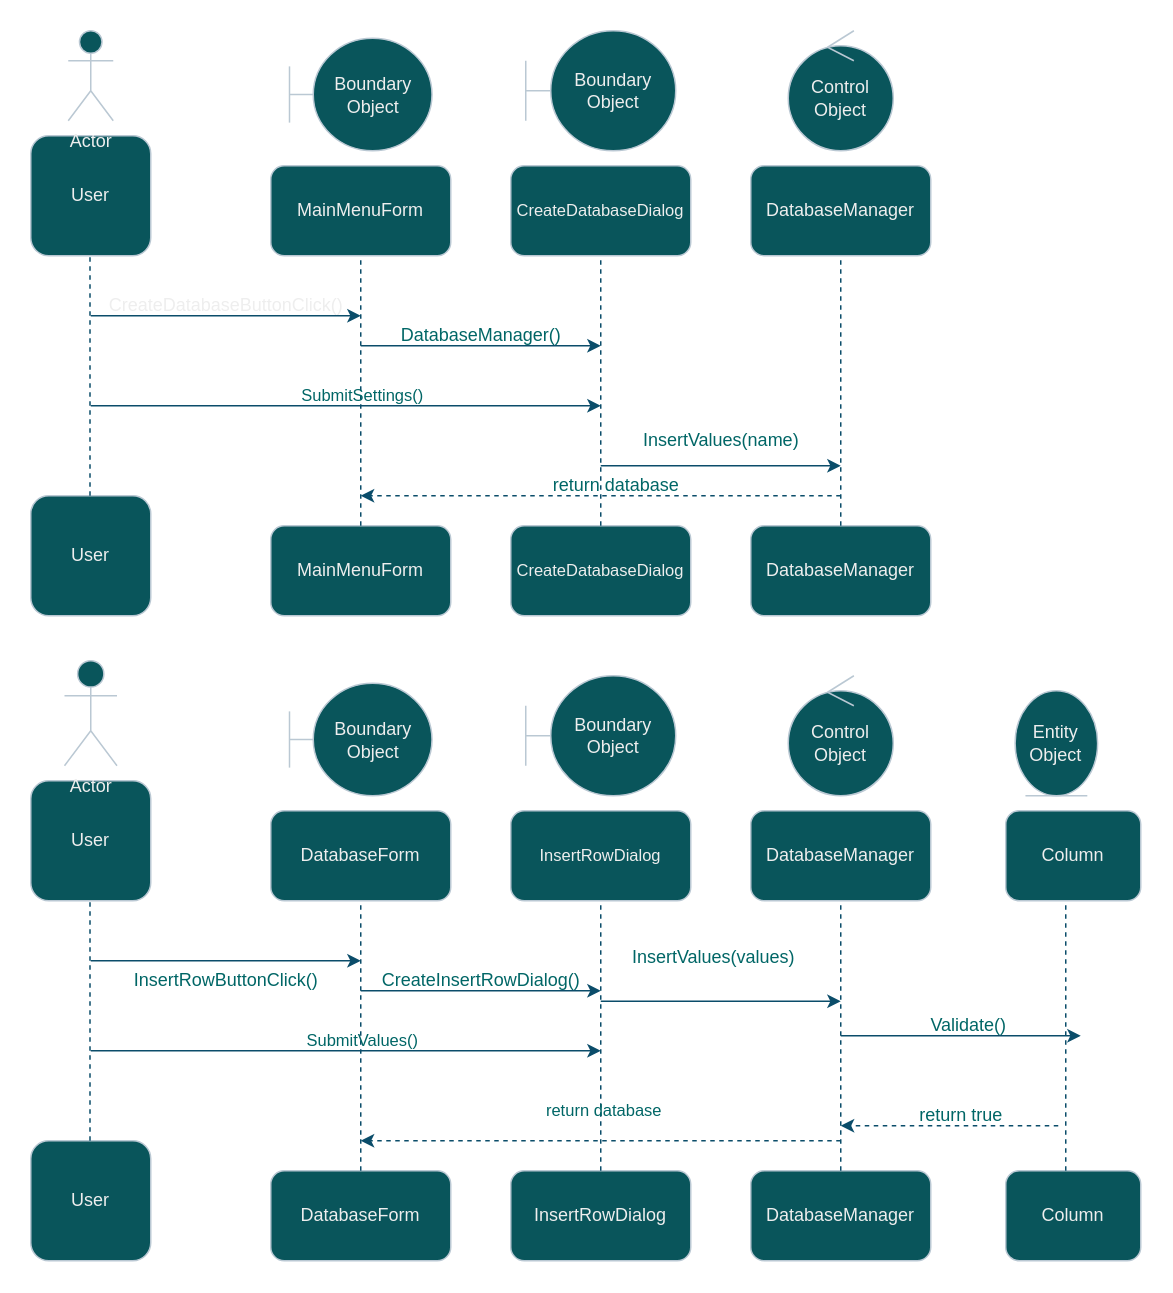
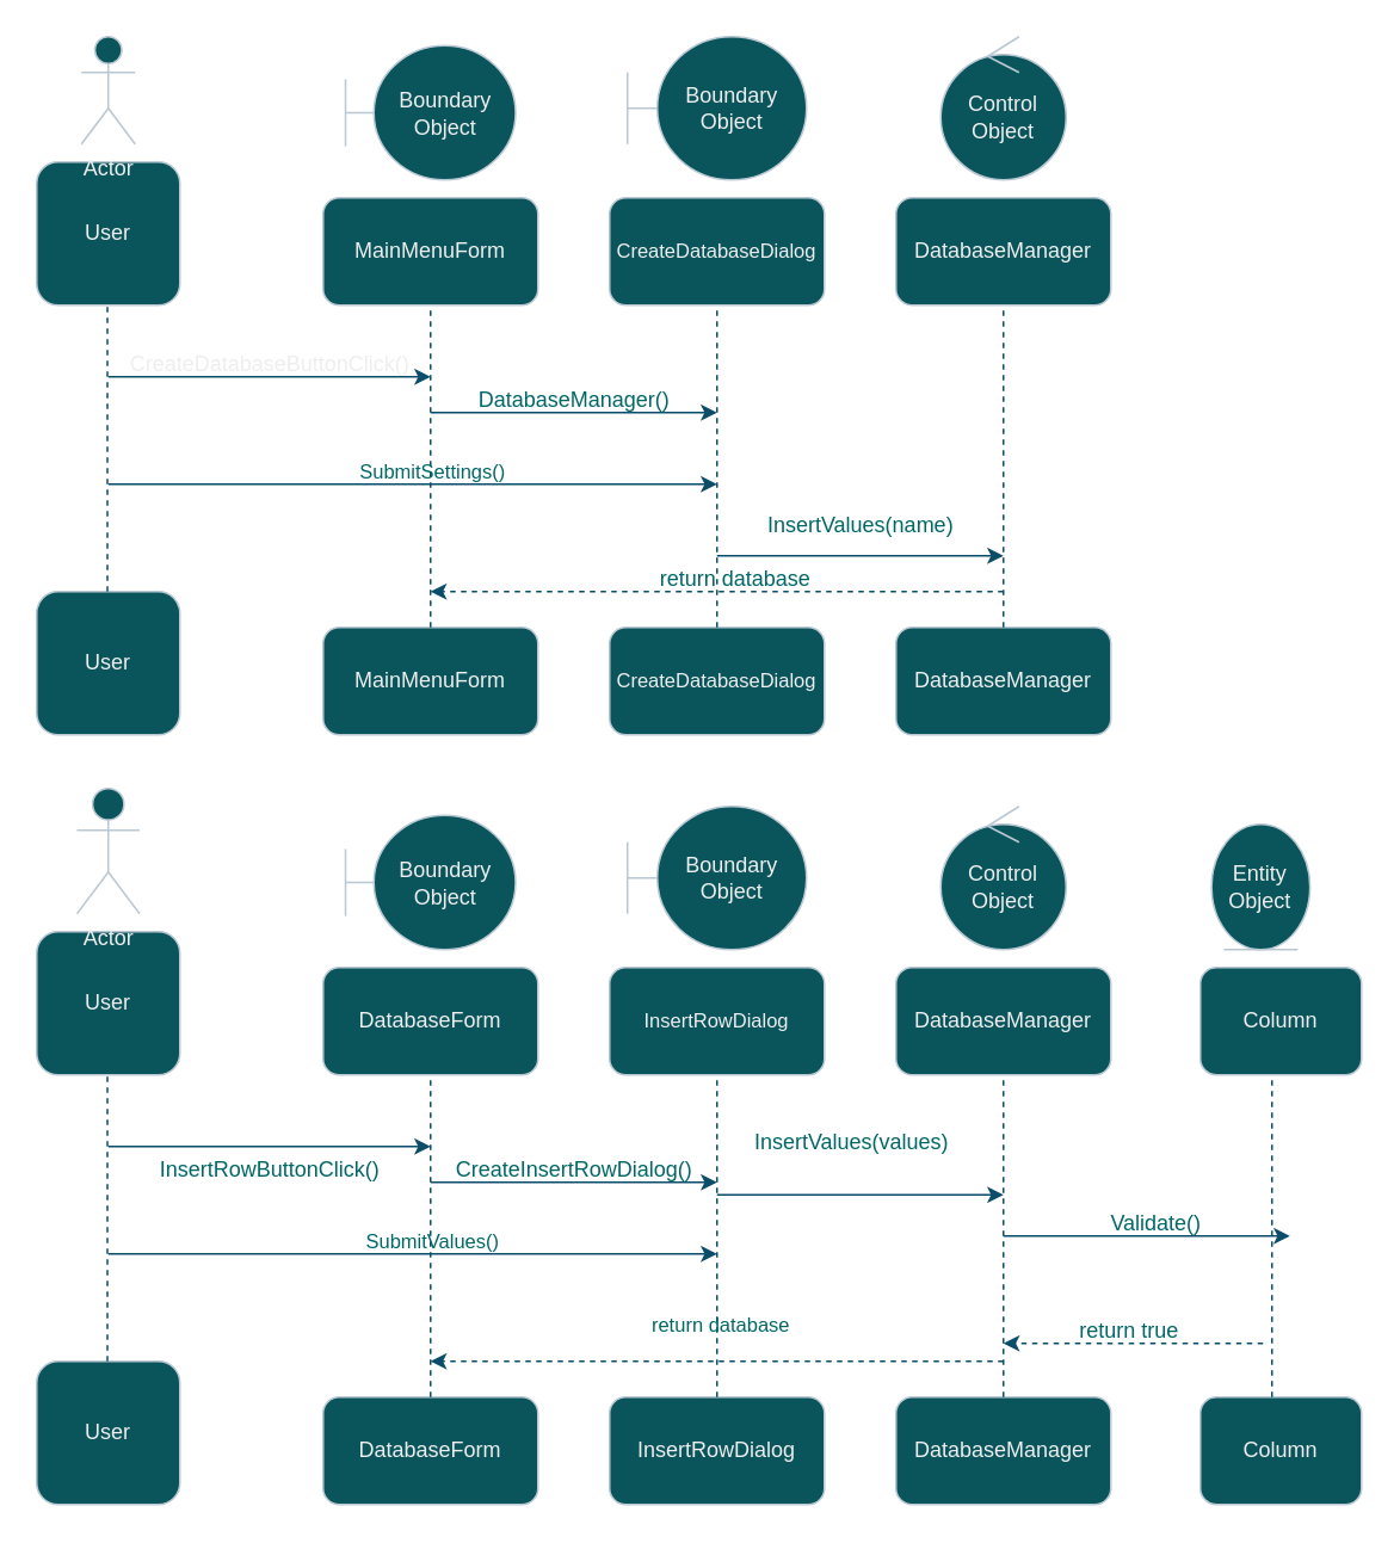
  <mxCell id="0" />
  <mxCell id="1" parent="0" />
  <mxCell id="2" value="User" style="rounded=1;whiteSpace=wrap;html=1;container=0;labelBackgroundColor=none;fillColor=#09555B;strokeColor=#BAC8D3;fontColor=#EEEEEE;" parent="1" vertex="1"><mxGeometry x="20" y="330" width="80" height="80" as="geometry" /></mxCell>
  <mxCell id="3" value="MainMenuForm" style="rounded=1;whiteSpace=wrap;html=1;container=0;labelBackgroundColor=none;fillColor=#09555B;strokeColor=#BAC8D3;fontColor=#EEEEEE;" parent="1" vertex="1"><mxGeometry x="180" y="350" width="120" height="60" as="geometry" /></mxCell>
  <mxCell id="4" value="&lt;font style=&quot;font-size: 11px;&quot;&gt;CreateDatabaseDialog&lt;/font&gt;" style="rounded=1;whiteSpace=wrap;html=1;container=0;labelBackgroundColor=none;fillColor=#09555B;strokeColor=#BAC8D3;fontColor=#EEEEEE;" parent="1" vertex="1"><mxGeometry x="340" y="350" width="120" height="60" as="geometry" /></mxCell>
  <mxCell id="5" value="DatabaseManager" style="rounded=1;whiteSpace=wrap;html=1;container=0;labelBackgroundColor=none;fillColor=#09555B;strokeColor=#BAC8D3;fontColor=#EEEEEE;" parent="1" vertex="1"><mxGeometry x="500" y="350" width="120" height="60" as="geometry" /></mxCell>
  <mxCell id="6" value="DatabaseManager" style="rounded=1;whiteSpace=wrap;html=1;container=0;labelBackgroundColor=none;fillColor=#09555B;strokeColor=#BAC8D3;fontColor=#EEEEEE;" parent="1" vertex="1"><mxGeometry x="500" y="110" width="120" height="60" as="geometry" /></mxCell>
  <mxCell id="7" value="&lt;font style=&quot;font-size: 11px;&quot;&gt;CreateDatabaseDialog&lt;/font&gt;" style="rounded=1;whiteSpace=wrap;html=1;container=0;labelBackgroundColor=none;fillColor=#09555B;strokeColor=#BAC8D3;fontColor=#EEEEEE;" parent="1" vertex="1"><mxGeometry x="340" y="110" width="120" height="60" as="geometry" /></mxCell>
  <mxCell id="8" value="MainMenuForm" style="rounded=1;whiteSpace=wrap;html=1;container=0;labelBackgroundColor=none;fillColor=#09555B;strokeColor=#BAC8D3;fontColor=#EEEEEE;" parent="1" vertex="1"><mxGeometry x="180" y="110" width="120" height="60" as="geometry" /></mxCell>
  <mxCell id="9" value="User" style="rounded=1;whiteSpace=wrap;html=1;container=0;labelBackgroundColor=none;fillColor=#09555B;strokeColor=#BAC8D3;fontColor=#EEEEEE;" parent="1" vertex="1"><mxGeometry x="20" y="90" width="80" height="80" as="geometry" /></mxCell>
  <mxCell id="10" value="" style="endArrow=none;dashed=1;html=1;rounded=0;entryX=0.5;entryY=1;entryDx=0;entryDy=0;labelBackgroundColor=none;strokeColor=#0B4D6A;fontColor=default;" parent="1" edge="1"><mxGeometry width="50" height="50" relative="1" as="geometry"><mxPoint x="59.5" y="330" as="sourcePoint" /><mxPoint x="59.5" y="170" as="targetPoint" /></mxGeometry></mxCell>
  <mxCell id="11" value="" style="endArrow=none;dashed=1;html=1;rounded=0;entryX=0.5;entryY=1;entryDx=0;entryDy=0;labelBackgroundColor=none;strokeColor=#0B4D6A;fontColor=default;" parent="1" target="7" edge="1"><mxGeometry width="50" height="50" relative="1" as="geometry"><mxPoint x="400" y="350" as="sourcePoint" /><mxPoint x="400" y="190" as="targetPoint" /></mxGeometry></mxCell>
  <mxCell id="12" value="" style="endArrow=none;dashed=1;html=1;rounded=0;entryX=0.5;entryY=1;entryDx=0;entryDy=0;exitX=0.5;exitY=0;exitDx=0;exitDy=0;labelBackgroundColor=none;strokeColor=#0B4D6A;fontColor=default;" parent="1" source="5" target="6" edge="1"><mxGeometry width="50" height="50" relative="1" as="geometry"><mxPoint x="410" y="360" as="sourcePoint" /><mxPoint x="410" y="200" as="targetPoint" /><Array as="points" /></mxGeometry></mxCell>
  <mxCell id="13" value="" style="endArrow=none;dashed=1;html=1;rounded=0;entryX=0.5;entryY=1;entryDx=0;entryDy=0;exitX=0.5;exitY=0;exitDx=0;exitDy=0;labelBackgroundColor=none;strokeColor=#0B4D6A;fontColor=default;" parent="1" source="3" target="8" edge="1"><mxGeometry width="50" height="50" relative="1" as="geometry"><mxPoint x="89.5" y="360" as="sourcePoint" /><mxPoint x="89.5" y="200" as="targetPoint" /><Array as="points" /></mxGeometry></mxCell>
  <mxCell id="14" value="SubmitSettings()" style="edgeLabel;html=1;align=center;verticalAlign=middle;resizable=0;points=[];container=0;labelBackgroundColor=none;fontColor=#006666;" parent="13" vertex="1" connectable="0"><mxGeometry x="-0.022" relative="1" as="geometry"><mxPoint as="offset" /></mxGeometry></mxCell>
  <mxCell id="15" value="" style="endArrow=classic;html=1;rounded=0;labelBackgroundColor=none;strokeColor=#0B4D6A;fontColor=#006666;" parent="1" edge="1"><mxGeometry width="50" height="50" relative="1" as="geometry"><mxPoint x="60" y="210" as="sourcePoint" /><mxPoint x="240" y="210" as="targetPoint" /><Array as="points" /></mxGeometry></mxCell>
  <mxCell id="16" value="" style="endArrow=classic;html=1;rounded=0;labelBackgroundColor=none;strokeColor=#0B4D6A;fontColor=#006666;" parent="1" edge="1"><mxGeometry width="50" height="50" relative="1" as="geometry"><mxPoint x="400" y="310" as="sourcePoint" /><mxPoint x="560" y="310" as="targetPoint" /><Array as="points"><mxPoint x="500" y="310" /></Array></mxGeometry></mxCell>
  <mxCell id="17" value="" style="endArrow=classic;html=1;rounded=0;labelBackgroundColor=none;strokeColor=#0B4D6A;fontColor=#006666;" parent="1" edge="1"><mxGeometry width="50" height="50" relative="1" as="geometry"><mxPoint x="60" y="270" as="sourcePoint" /><mxPoint x="400" y="270" as="targetPoint" /></mxGeometry></mxCell>
  <mxCell id="18" value="" style="endArrow=classic;html=1;rounded=0;labelBackgroundColor=none;strokeColor=#0B4D6A;fontColor=#006666;" parent="1" edge="1"><mxGeometry width="50" height="50" relative="1" as="geometry"><mxPoint x="240" y="230" as="sourcePoint" /><mxPoint x="400" y="230" as="targetPoint" /><Array as="points" /></mxGeometry></mxCell>
  <mxCell id="19" value="" style="endArrow=classic;html=1;rounded=0;dashed=1;labelBackgroundColor=none;strokeColor=#0B4D6A;fontColor=default;" parent="1" edge="1"><mxGeometry width="50" height="50" relative="1" as="geometry"><mxPoint x="560" y="330" as="sourcePoint" /><mxPoint x="240" y="330" as="targetPoint" /></mxGeometry></mxCell>
  <mxCell id="20" value="Actor" style="shape=umlActor;verticalLabelPosition=bottom;verticalAlign=top;html=1;container=0;labelBackgroundColor=none;fillColor=#09555B;strokeColor=#BAC8D3;fontColor=#EEEEEE;" parent="1" vertex="1"><mxGeometry x="45" y="20" width="30" height="60" as="geometry" /></mxCell>
  <mxCell id="21" value="Boundary Object" style="shape=umlBoundary;whiteSpace=wrap;html=1;container=0;labelBackgroundColor=none;fillColor=#09555B;strokeColor=#BAC8D3;fontColor=#EEEEEE;" parent="1" vertex="1"><mxGeometry x="350" y="20" width="100" height="80" as="geometry" /></mxCell>
  <mxCell id="22" value="Boundary Object" style="shape=umlBoundary;whiteSpace=wrap;html=1;container=0;labelBackgroundColor=none;fillColor=#09555B;strokeColor=#BAC8D3;fontColor=#EEEEEE;" parent="1" vertex="1"><mxGeometry x="192.5" y="25" width="95" height="75" as="geometry" /></mxCell>
  <mxCell id="23" value="Control Object" style="ellipse;shape=umlControl;whiteSpace=wrap;html=1;container=0;labelBackgroundColor=none;fillColor=#09555B;strokeColor=#BAC8D3;fontColor=#EEEEEE;" parent="1" vertex="1"><mxGeometry x="525" y="20" width="70" height="80" as="geometry" /></mxCell>
  <mxCell id="24" value="&lt;font color=&quot;#006666&quot;&gt;return database&lt;/font&gt;" style="text;html=1;align=center;verticalAlign=middle;resizable=0;points=[];autosize=1;strokeColor=none;fillColor=none;container=0;labelBackgroundColor=none;fontColor=#EEEEEE;" parent="1" vertex="1"><mxGeometry x="355" y="308" width="110" height="30" as="geometry" /></mxCell>
  <mxCell id="25" value="InsertValues(name)" style="text;html=1;align=center;verticalAlign=middle;resizable=0;points=[];autosize=1;strokeColor=none;fillColor=none;container=0;labelBackgroundColor=none;fontColor=#006666;" parent="1" vertex="1"><mxGeometry x="405" y="278" width="150" height="30" as="geometry" /></mxCell>
  <mxCell id="26" value="DatabaseManager()" style="text;html=1;align=center;verticalAlign=middle;resizable=0;points=[];autosize=1;strokeColor=none;fillColor=none;container=0;labelBackgroundColor=none;fontColor=#006666;" parent="1" vertex="1"><mxGeometry x="245" y="208" width="150" height="30" as="geometry" /></mxCell>
  <mxCell id="27" value="CreateDatabaseButtonClick()" style="text;html=1;align=center;verticalAlign=middle;resizable=0;points=[];autosize=1;strokeColor=none;fillColor=none;container=0;labelBackgroundColor=none;fontColor=#EEEEEE;" parent="1" vertex="1"><mxGeometry x="60" y="188" width="180" height="30" as="geometry" /></mxCell>
  <mxCell id="28" value="User" style="rounded=1;whiteSpace=wrap;html=1;labelBackgroundColor=none;fillColor=#09555B;strokeColor=#BAC8D3;fontColor=#EEEEEE;" parent="1" vertex="1"><mxGeometry x="20" y="760" width="80" height="80" as="geometry" /></mxCell>
  <mxCell id="29" value="DatabaseForm" style="rounded=1;whiteSpace=wrap;html=1;labelBackgroundColor=none;fillColor=#09555B;strokeColor=#BAC8D3;fontColor=#EEEEEE;" parent="1" vertex="1"><mxGeometry x="180" y="780" width="120" height="60" as="geometry" /></mxCell>
  <mxCell id="30" value="InsertRowDialog" style="rounded=1;whiteSpace=wrap;html=1;labelBackgroundColor=none;fillColor=#09555B;strokeColor=#BAC8D3;fontColor=#EEEEEE;" parent="1" vertex="1"><mxGeometry x="340" y="780" width="120" height="60" as="geometry" /></mxCell>
  <mxCell id="31" value="DatabaseManager" style="rounded=1;whiteSpace=wrap;html=1;labelBackgroundColor=none;fillColor=#09555B;strokeColor=#BAC8D3;fontColor=#EEEEEE;" parent="1" vertex="1"><mxGeometry x="500" y="780" width="120" height="60" as="geometry" /></mxCell>
  <mxCell id="32" value="DatabaseManager" style="rounded=1;whiteSpace=wrap;html=1;labelBackgroundColor=none;fillColor=#09555B;strokeColor=#BAC8D3;fontColor=#EEEEEE;" parent="1" vertex="1"><mxGeometry x="500" y="540" width="120" height="60" as="geometry" /></mxCell>
  <mxCell id="33" value="&lt;span style=&quot;font-size: 11px;&quot;&gt;InsertRowDialog&lt;/span&gt;" style="rounded=1;whiteSpace=wrap;html=1;labelBackgroundColor=none;fillColor=#09555B;strokeColor=#BAC8D3;fontColor=#EEEEEE;" parent="1" vertex="1"><mxGeometry x="340" y="540" width="120" height="60" as="geometry" /></mxCell>
  <mxCell id="34" value="DatabaseForm" style="rounded=1;whiteSpace=wrap;html=1;labelBackgroundColor=none;fillColor=#09555B;strokeColor=#BAC8D3;fontColor=#EEEEEE;" parent="1" vertex="1"><mxGeometry x="180" y="540" width="120" height="60" as="geometry" /></mxCell>
  <mxCell id="35" value="User" style="rounded=1;whiteSpace=wrap;html=1;labelBackgroundColor=none;fillColor=#09555B;strokeColor=#BAC8D3;fontColor=#EEEEEE;" parent="1" vertex="1"><mxGeometry x="20" y="520" width="80" height="80" as="geometry" /></mxCell>
  <mxCell id="36" value="" style="endArrow=none;dashed=1;html=1;rounded=0;entryX=0.5;entryY=1;entryDx=0;entryDy=0;labelBackgroundColor=none;strokeColor=#0B4D6A;fontColor=default;" parent="1" edge="1"><mxGeometry width="50" height="50" relative="1" as="geometry"><mxPoint x="59.5" y="760" as="sourcePoint" /><mxPoint x="59.5" y="600" as="targetPoint" /></mxGeometry></mxCell>
  <mxCell id="37" value="" style="endArrow=none;dashed=1;html=1;rounded=0;entryX=0.5;entryY=1;entryDx=0;entryDy=0;labelBackgroundColor=none;strokeColor=#0B4D6A;fontColor=default;" parent="1" target="33" edge="1"><mxGeometry width="50" height="50" relative="1" as="geometry"><mxPoint x="400" y="780" as="sourcePoint" /><mxPoint x="400" y="620" as="targetPoint" /></mxGeometry></mxCell>
  <mxCell id="38" value="return database" style="edgeLabel;html=1;align=center;verticalAlign=middle;resizable=0;points=[];labelBackgroundColor=none;fontColor=#006666;" parent="37" vertex="1" connectable="0"><mxGeometry x="-0.544" y="-1" relative="1" as="geometry"><mxPoint as="offset" /></mxGeometry></mxCell>
  <mxCell id="39" value="" style="endArrow=none;dashed=1;html=1;rounded=0;entryX=0.5;entryY=1;entryDx=0;entryDy=0;exitX=0.5;exitY=0;exitDx=0;exitDy=0;labelBackgroundColor=none;strokeColor=#0B4D6A;fontColor=default;" parent="1" source="31" target="32" edge="1"><mxGeometry width="50" height="50" relative="1" as="geometry"><mxPoint x="410" y="790" as="sourcePoint" /><mxPoint x="410" y="630" as="targetPoint" /><Array as="points" /></mxGeometry></mxCell>
  <mxCell id="40" value="" style="endArrow=none;dashed=1;html=1;rounded=0;entryX=0.5;entryY=1;entryDx=0;entryDy=0;exitX=0.5;exitY=0;exitDx=0;exitDy=0;labelBackgroundColor=none;strokeColor=#0B4D6A;fontColor=default;" parent="1" source="29" target="34" edge="1"><mxGeometry width="50" height="50" relative="1" as="geometry"><mxPoint x="89.5" y="790" as="sourcePoint" /><mxPoint x="89.5" y="630" as="targetPoint" /><Array as="points" /></mxGeometry></mxCell>
  <mxCell id="41" value="SubmitValues()" style="edgeLabel;html=1;align=center;verticalAlign=middle;resizable=0;points=[];labelBackgroundColor=none;fontColor=#006666;" parent="40" vertex="1" connectable="0"><mxGeometry x="-0.022" relative="1" as="geometry"><mxPoint as="offset" /></mxGeometry></mxCell>
  <mxCell id="42" value="" style="endArrow=classic;html=1;rounded=0;labelBackgroundColor=none;strokeColor=#0B4D6A;fontColor=#006666;" parent="1" edge="1"><mxGeometry width="50" height="50" relative="1" as="geometry"><mxPoint x="60" y="640" as="sourcePoint" /><mxPoint x="240" y="640" as="targetPoint" /><Array as="points" /></mxGeometry></mxCell>
  <mxCell id="43" value="" style="endArrow=classic;html=1;rounded=0;labelBackgroundColor=none;strokeColor=#0B4D6A;fontColor=#006666;" parent="1" edge="1"><mxGeometry width="50" height="50" relative="1" as="geometry"><mxPoint x="400" y="667" as="sourcePoint" /><mxPoint x="560" y="667" as="targetPoint" /><Array as="points"><mxPoint x="500" y="667" /></Array></mxGeometry></mxCell>
  <mxCell id="44" value="" style="endArrow=classic;html=1;rounded=0;labelBackgroundColor=none;strokeColor=#0B4D6A;fontColor=#006666;" parent="1" edge="1"><mxGeometry width="50" height="50" relative="1" as="geometry"><mxPoint x="60" y="700" as="sourcePoint" /><mxPoint x="400" y="700" as="targetPoint" /></mxGeometry></mxCell>
  <mxCell id="45" value="" style="endArrow=classic;html=1;rounded=0;labelBackgroundColor=none;strokeColor=#0B4D6A;fontColor=#006666;" parent="1" edge="1"><mxGeometry width="50" height="50" relative="1" as="geometry"><mxPoint x="240" y="660" as="sourcePoint" /><mxPoint x="400" y="660" as="targetPoint" /><Array as="points" /></mxGeometry></mxCell>
  <mxCell id="46" value="" style="endArrow=classic;html=1;rounded=0;dashed=1;labelBackgroundColor=none;strokeColor=#0B4D6A;fontColor=default;" parent="1" edge="1"><mxGeometry width="50" height="50" relative="1" as="geometry"><mxPoint x="560" y="760" as="sourcePoint" /><mxPoint x="240" y="760" as="targetPoint" /></mxGeometry></mxCell>
  <mxCell id="47" value="Actor" style="shape=umlActor;verticalLabelPosition=bottom;verticalAlign=top;html=1;labelBackgroundColor=none;fillColor=#09555B;strokeColor=#BAC8D3;fontColor=#EEEEEE;" parent="1" vertex="1"><mxGeometry x="42.5" y="440" width="35" height="70" as="geometry" /></mxCell>
  <mxCell id="48" value="Boundary Object" style="shape=umlBoundary;whiteSpace=wrap;html=1;labelBackgroundColor=none;fillColor=#09555B;strokeColor=#BAC8D3;fontColor=#EEEEEE;" parent="1" vertex="1"><mxGeometry x="350" y="450" width="100" height="80" as="geometry" /></mxCell>
  <mxCell id="49" value="Boundary Object" style="shape=umlBoundary;whiteSpace=wrap;html=1;labelBackgroundColor=none;fillColor=#09555B;strokeColor=#BAC8D3;fontColor=#EEEEEE;" parent="1" vertex="1"><mxGeometry x="192.5" y="455" width="95" height="75" as="geometry" /></mxCell>
  <mxCell id="50" value="Control Object" style="ellipse;shape=umlControl;whiteSpace=wrap;html=1;labelBackgroundColor=none;fillColor=#09555B;strokeColor=#BAC8D3;fontColor=#EEEEEE;" parent="1" vertex="1"><mxGeometry x="525" y="450" width="70" height="80" as="geometry" /></mxCell>
  <mxCell id="51" value="InsertValues(values)" style="text;html=1;align=center;verticalAlign=middle;resizable=0;points=[];autosize=1;strokeColor=none;fillColor=none;labelBackgroundColor=none;fontColor=#006666;" parent="1" vertex="1"><mxGeometry x="410" y="623" width="130" height="30" as="geometry" /></mxCell>
  <mxCell id="52" value="CreateInsertRowDialog()" style="text;html=1;align=center;verticalAlign=middle;resizable=0;points=[];autosize=1;strokeColor=none;fillColor=none;labelBackgroundColor=none;fontColor=#006666;" parent="1" vertex="1"><mxGeometry x="240" y="638" width="160" height="30" as="geometry" /></mxCell>
  <mxCell id="53" value="InsertRowButtonClick()" style="text;html=1;align=center;verticalAlign=middle;resizable=0;points=[];autosize=1;strokeColor=none;fillColor=none;labelBackgroundColor=none;fontColor=#006666;" parent="1" vertex="1"><mxGeometry x="75" y="638" width="150" height="30" as="geometry" /></mxCell>
  <mxCell id="54" value="Column" style="rounded=1;whiteSpace=wrap;html=1;labelBackgroundColor=none;fillColor=#09555B;strokeColor=#BAC8D3;fontColor=#EEEEEE;" parent="1" vertex="1"><mxGeometry x="670" y="540" width="90" height="60" as="geometry" /></mxCell>
  <mxCell id="55" value="Column" style="rounded=1;whiteSpace=wrap;html=1;labelBackgroundColor=none;fillColor=#09555B;strokeColor=#BAC8D3;fontColor=#EEEEEE;" parent="1" vertex="1"><mxGeometry x="670" y="780" width="90" height="60" as="geometry" /></mxCell>
  <mxCell id="56" value="Entity Object" style="ellipse;shape=umlEntity;whiteSpace=wrap;html=1;labelBackgroundColor=none;fillColor=#09555B;strokeColor=#BAC8D3;fontColor=#EEEEEE;" parent="1" vertex="1"><mxGeometry x="676.25" y="460" width="55" height="70" as="geometry" /></mxCell>
  <mxCell id="57" value="" style="endArrow=none;dashed=1;html=1;rounded=0;entryX=0.5;entryY=1;entryDx=0;entryDy=0;exitX=0.5;exitY=0;exitDx=0;exitDy=0;labelBackgroundColor=none;strokeColor=#0B4D6A;fontColor=default;" parent="1" edge="1"><mxGeometry width="50" height="50" relative="1" as="geometry"><mxPoint x="710" y="780" as="sourcePoint" /><mxPoint x="710" y="600" as="targetPoint" /><Array as="points" /></mxGeometry></mxCell>
  <mxCell id="58" value="" style="endArrow=classic;html=1;rounded=0;dashed=1;labelBackgroundColor=none;strokeColor=#0B4D6A;fontColor=#006666;" parent="1" edge="1"><mxGeometry width="50" height="50" relative="1" as="geometry"><mxPoint x="705" y="750" as="sourcePoint" /><mxPoint x="560" y="750" as="targetPoint" /></mxGeometry></mxCell>
  <mxCell id="59" value="" style="endArrow=classic;html=1;rounded=0;labelBackgroundColor=none;strokeColor=#0B4D6A;fontColor=#006666;" parent="1" edge="1"><mxGeometry width="50" height="50" relative="1" as="geometry"><mxPoint x="560" y="690" as="sourcePoint" /><mxPoint x="720" y="690" as="targetPoint" /><Array as="points"><mxPoint x="660" y="690" /></Array></mxGeometry></mxCell>
  <mxCell id="60" value="Validate()" style="text;html=1;align=center;verticalAlign=middle;resizable=0;points=[];autosize=1;strokeColor=none;fillColor=none;labelBackgroundColor=none;fontColor=#006666;" parent="1" vertex="1"><mxGeometry x="610" y="668" width="70" height="30" as="geometry" /></mxCell>
- <mxCell id="61" value="&lt;font color=&quot;#006666&quot;&gt;return true&lt;/font&gt;" style="text;html=1;align=center;verticalAlign=middle;resizable=0;points=[];autosize=1;strokeColor=none;fillColor=none;labelBackgroundColor=none;fontColor=#EEEEEE;" parent="1" vertex="1"><mxGeometry x="600" y="728" width="80" height="30" as="geometry" /></mxCell>
+ <mxCell id="61" value="&lt;font color=&quot;#006666&quot;&gt;return true&lt;/font&gt;" style="text;html=1;align=center;verticalAlign=middle;resizable=0;points=[];autosize=1;strokeColor=none;fillColor=none;labelBackgroundColor=none;fontColor=#EEEEEE;" parent="1" vertex="1"><mxGeometry x="590" y="728" width="80" height="30" as="geometry" /></mxCell>
